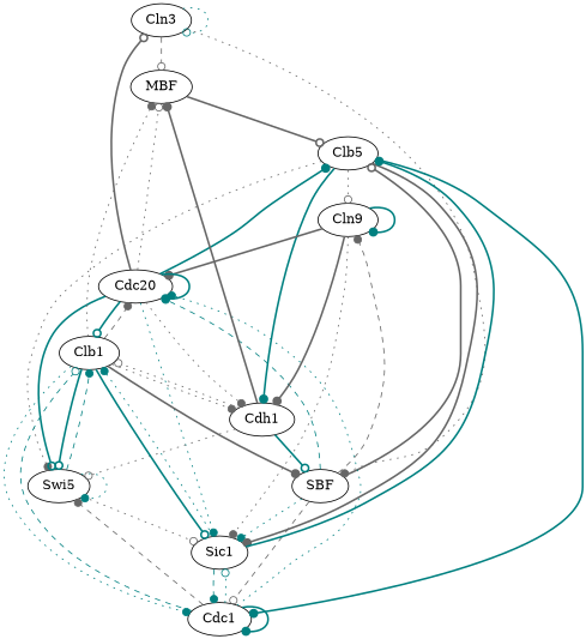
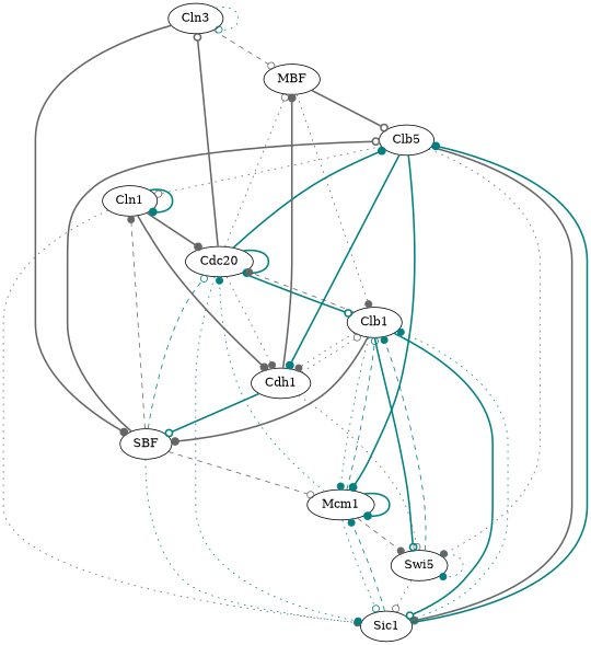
  digraph {
    edge [arrowhead=dot color=teal style=bold]
    n1 [label=Cln3]
    n2 [label=MBF]
    n3 [label=SBF]
    n4 [label=Clb5]
-   n5 [label=Cln9]
+   n5 [label=Cln1]
    n6 [label=Cdc20]
    n7 [label=Sic1]
-   n8 [label=Cdc1]
+   n8 [label=Mcm1]
    n9 [label=Cdh1]
    n10 [label=Swi5]
    n11 [label=Clb1]
    n1 -> n1 [arrowhead=odot style=dotted]
    n1 -> n2 [arrowhead=odot color=gray40 style=dashed]
-   n1 -> n3 [color=gray40 style=dotted]
+   n1 -> n3 [color=gray40]
    n2 -> n4 [arrowhead=odot color=gray40]
    n3 -> n4 [arrowhead=odot color=gray40]
    n3 -> n5 [color=gray40 style=dashed]
    n3 -> n6 [arrowhead=odot style=dashed]
    n3 -> n7 [style=dotted]
    n3 -> n8 [arrowhead=odot color=gray40 style=dashed]
    n4 -> n5 [arrowhead=odot color=gray40 style=dotted]
    n4 -> n7 [color=gray40]
    n4 -> n8
    n4 -> n9
    n4 -> n10 [color=gray40 style=dotted]
    n5 -> n5
    n5 -> n6 [color=gray40]
    n5 -> n7 [color=gray40 style=dotted]
    n5 -> n9 [color=gray40]
    n6 -> n1 [arrowhead=odot color=gray40]
    n6 -> n2 [arrowhead=odot color=gray40 style=dotted]
    n6 -> n4
    n6 -> n6
    n6 -> n7 [style=dotted]
    n6 -> n9 [color=gray40 style=dotted]
-   n6 -> n10 [arrowhead=odot]
    n6 -> n11 [arrowhead=odot]
    n7 -> n4
    n7 -> n8 [style=dashed]
    n7 -> n11 [style=dotted]
    n8 -> n6 [style=dotted]
    n8 -> n7 [arrowhead=odot style=dotted]
    n8 -> n8
    n8 -> n10 [color=gray40 style=dashed]
    n8 -> n11 [arrowhead=odot style=dashed]
    n9 -> n2 [color=gray40]
    n9 -> n3 [arrowhead=odot]
    n9 -> n10 [arrowhead=odot color=gray40 style=dotted]
    n9 -> n11 [arrowhead=odot color=gray40 style=dotted]
    n10 -> n7 [arrowhead=odot color=gray40 style=dotted]
    n10 -> n10 [style=dotted]
    n10 -> n11 [style=dashed]
-   n11 -> n2 [color=gray40 style=dotted]
+   n2 -> n11 [color=gray40 style=dotted]
    n11 -> n3 [color=gray40]
    n11 -> n6 [color=gray40 style=dashed]
    n11 -> n7 [arrowhead=odot]
    n11 -> n8 [style=dotted]
    n11 -> n9 [color=gray40 style=dotted]
    n11 -> n10 [arrowhead=odot]
  }
